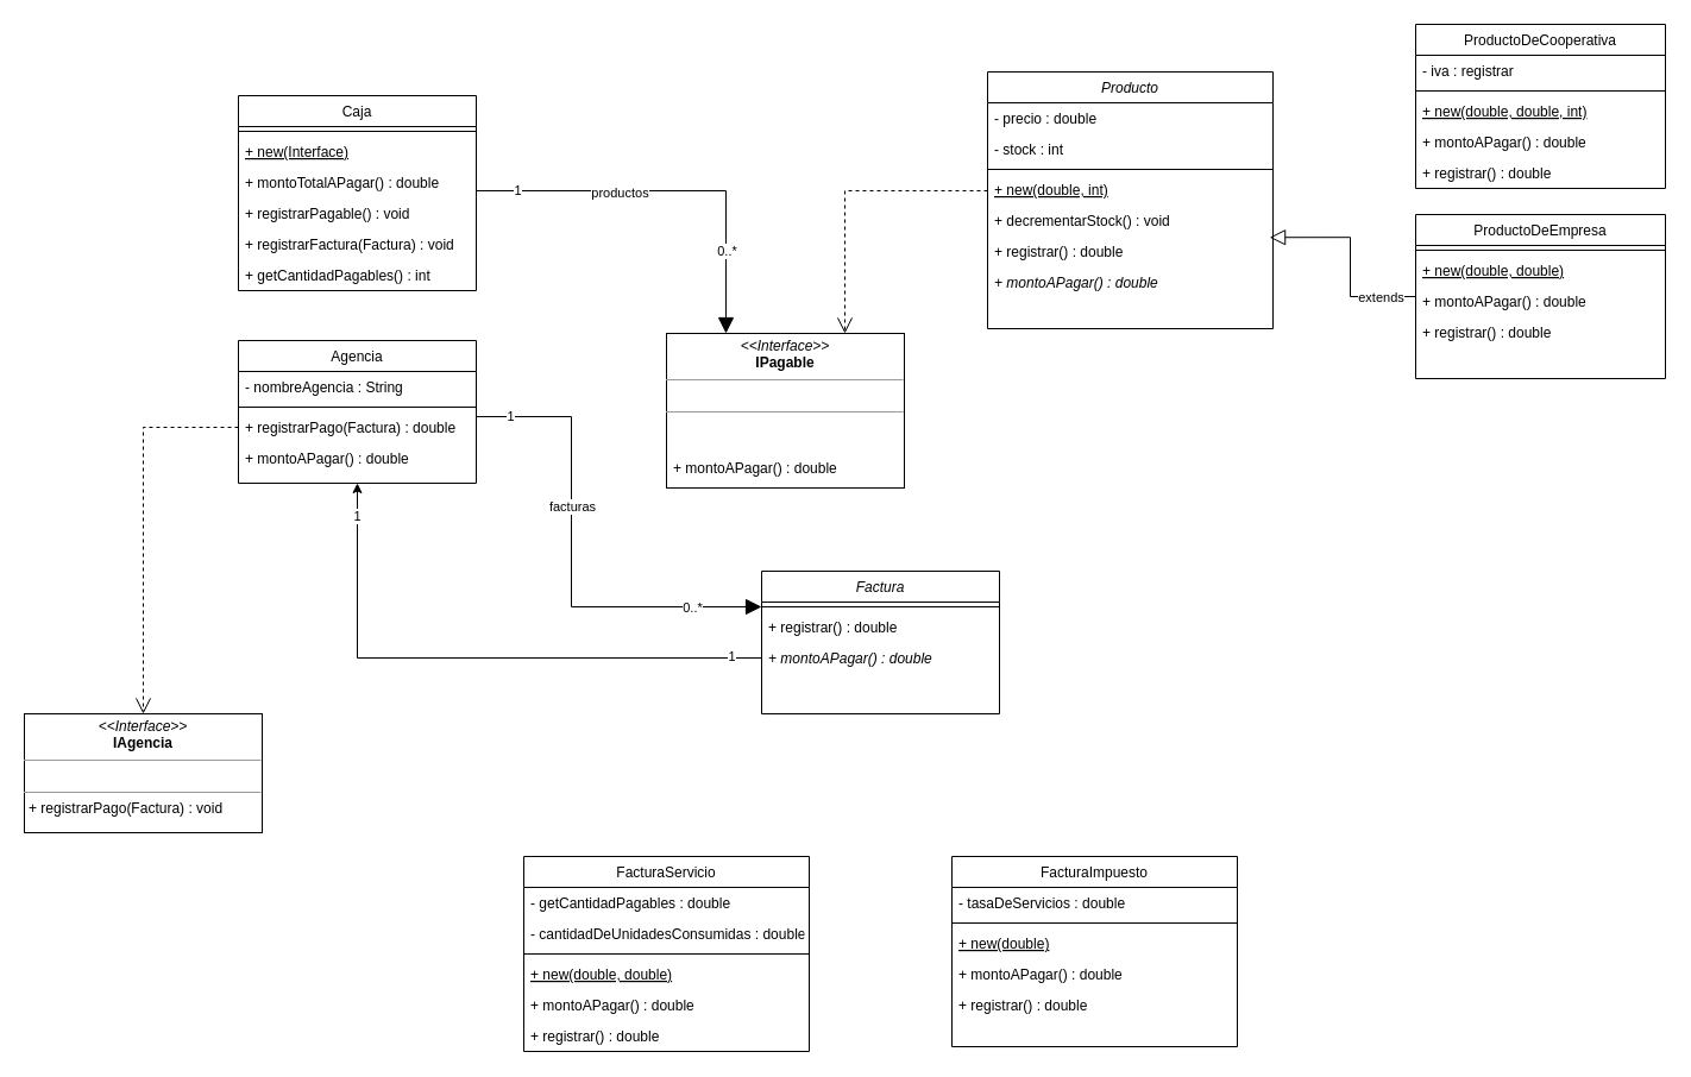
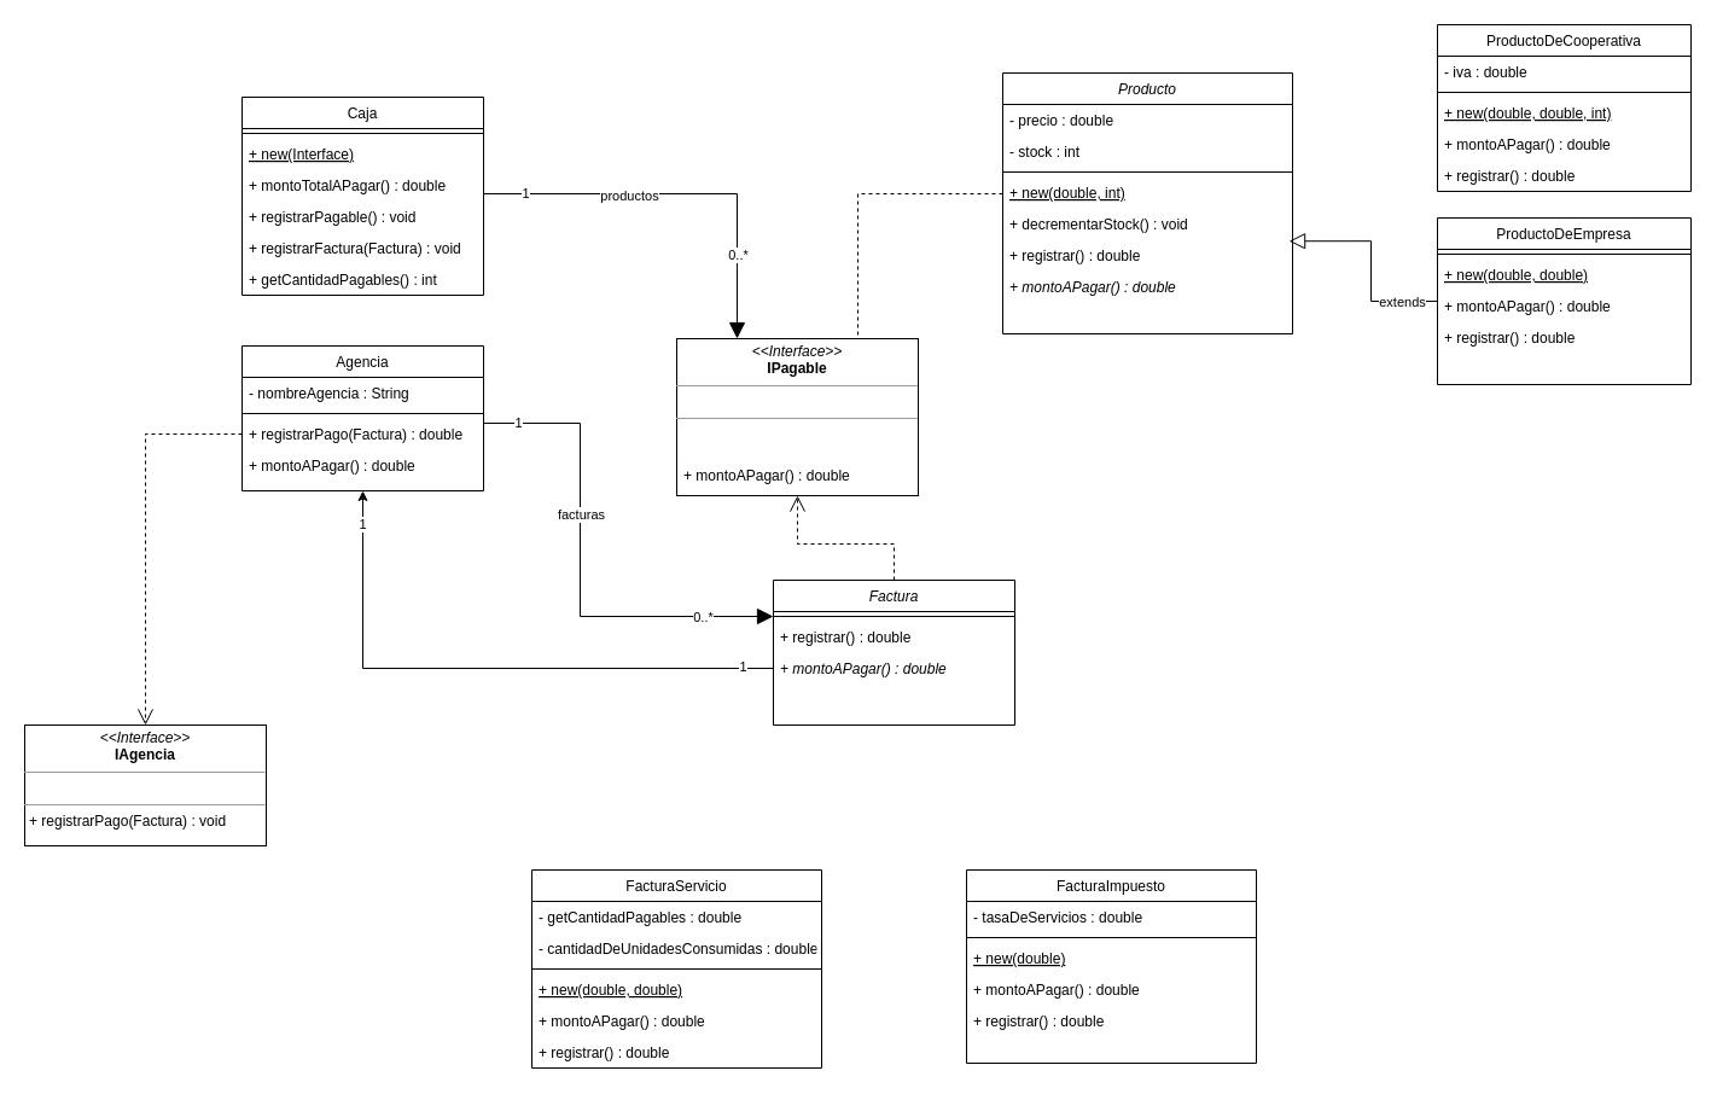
  <mxCell id="0" />
  <mxCell id="1" parent="0" />
  <mxCell id="2" value="Caja" style="swimlane;fontStyle=0;align=center;verticalAlign=top;childLayout=stackLayout;horizontal=1;startSize=26;horizontalStack=0;resizeParent=1;resizeLast=0;collapsible=1;marginBottom=0;rounded=0;shadow=0;strokeWidth=1;" parent="1" vertex="1"><mxGeometry x="200" y="80" width="200" height="164" as="geometry"><mxRectangle x="230" y="140" width="160" height="26" as="alternateBounds" /></mxGeometry></mxCell>
  <mxCell id="3" value="" style="line;html=1;strokeWidth=1;align=left;verticalAlign=middle;spacingTop=-1;spacingLeft=3;spacingRight=3;rotatable=0;labelPosition=right;points=[];portConstraint=eastwest;" parent="2" vertex="1"><mxGeometry y="26" width="200" height="8" as="geometry" /></mxCell>
  <mxCell id="4" value="+ new(Interface)" style="text;align=left;verticalAlign=top;spacingLeft=4;spacingRight=4;overflow=hidden;rotatable=0;points=[[0,0.5],[1,0.5]];portConstraint=eastwest;fontStyle=4" parent="2" vertex="1"><mxGeometry y="34" width="200" height="26" as="geometry" /></mxCell>
  <mxCell id="5" value="+ montoTotalAPagar() : double&#10;" style="text;align=left;verticalAlign=top;spacingLeft=4;spacingRight=4;overflow=hidden;rotatable=0;points=[[0,0.5],[1,0.5]];portConstraint=eastwest;" parent="2" vertex="1"><mxGeometry y="60" width="200" height="26" as="geometry" /></mxCell>
  <mxCell id="6" value="+ registrarPagable() : void&#10;&#10;" style="text;align=left;verticalAlign=top;spacingLeft=4;spacingRight=4;overflow=hidden;rotatable=0;points=[[0,0.5],[1,0.5]];portConstraint=eastwest;" parent="2" vertex="1"><mxGeometry y="86" width="200" height="26" as="geometry" /></mxCell>
  <mxCell id="7" value="+ registrarFactura(Factura) : void&#10;&#10;" style="text;align=left;verticalAlign=top;spacingLeft=4;spacingRight=4;overflow=hidden;rotatable=0;points=[[0,0.5],[1,0.5]];portConstraint=eastwest;" parent="2" vertex="1"><mxGeometry y="112" width="200" height="26" as="geometry" /></mxCell>
  <mxCell id="8" value="+ getCantidadPagables() : int&#10;&#10;" style="text;align=left;verticalAlign=top;spacingLeft=4;spacingRight=4;overflow=hidden;rotatable=0;points=[[0,0.5],[1,0.5]];portConstraint=eastwest;" vertex="1" parent="2"><mxGeometry y="138" width="200" height="26" as="geometry" /></mxCell>
  <mxCell id="9" value="Producto" style="swimlane;fontStyle=2;align=center;verticalAlign=top;childLayout=stackLayout;horizontal=1;startSize=26;horizontalStack=0;resizeParent=1;resizeLast=0;collapsible=1;marginBottom=0;rounded=0;shadow=0;strokeWidth=1;" parent="1" vertex="1"><mxGeometry x="830" y="60" width="240" height="216" as="geometry"><mxRectangle x="230" y="140" width="160" height="26" as="alternateBounds" /></mxGeometry></mxCell>
  <mxCell id="10" value="- precio : double" style="text;align=left;verticalAlign=top;spacingLeft=4;spacingRight=4;overflow=hidden;rotatable=0;points=[[0,0.5],[1,0.5]];portConstraint=eastwest;" parent="9" vertex="1"><mxGeometry y="26" width="240" height="26" as="geometry" /></mxCell>
  <mxCell id="11" value="- stock : int" style="text;align=left;verticalAlign=top;spacingLeft=4;spacingRight=4;overflow=hidden;rotatable=0;points=[[0,0.5],[1,0.5]];portConstraint=eastwest;rounded=0;shadow=0;html=0;" parent="9" vertex="1"><mxGeometry y="52" width="240" height="26" as="geometry" /></mxCell>
  <mxCell id="12" value="" style="line;html=1;strokeWidth=1;align=left;verticalAlign=middle;spacingTop=-1;spacingLeft=3;spacingRight=3;rotatable=0;labelPosition=right;points=[];portConstraint=eastwest;" parent="9" vertex="1"><mxGeometry y="78" width="240" height="8" as="geometry" /></mxCell>
  <mxCell id="13" value="+ new(double, int)" style="text;align=left;verticalAlign=top;spacingLeft=4;spacingRight=4;overflow=hidden;rotatable=0;points=[[0,0.5],[1,0.5]];portConstraint=eastwest;fontStyle=4" parent="9" vertex="1"><mxGeometry y="86" width="240" height="26" as="geometry" /></mxCell>
  <mxCell id="14" value="+ decrementarStock() : void" style="text;align=left;verticalAlign=top;spacingLeft=4;spacingRight=4;overflow=hidden;rotatable=0;points=[[0,0.5],[1,0.5]];portConstraint=eastwest;" parent="9" vertex="1"><mxGeometry y="112" width="240" height="26" as="geometry" /></mxCell>
  <mxCell id="15" value="+ registrar() : double" style="text;align=left;verticalAlign=top;spacingLeft=4;spacingRight=4;overflow=hidden;rotatable=0;points=[[0,0.5],[1,0.5]];portConstraint=eastwest;" parent="9" vertex="1"><mxGeometry y="138" width="240" height="26" as="geometry" /></mxCell>
  <mxCell id="16" value="+ montoAPagar() : double" style="text;align=left;verticalAlign=top;spacingLeft=4;spacingRight=4;overflow=hidden;rotatable=0;points=[[0,0.5],[1,0.5]];portConstraint=eastwest;fontStyle=2" parent="9" vertex="1"><mxGeometry y="164" width="240" height="26" as="geometry" /></mxCell>
  <mxCell id="17" value="ProductoDeCooperativa" style="swimlane;fontStyle=0;align=center;verticalAlign=top;childLayout=stackLayout;horizontal=1;startSize=26;horizontalStack=0;resizeParent=1;resizeLast=0;collapsible=1;marginBottom=0;rounded=0;shadow=0;strokeWidth=1;" parent="1" vertex="1"><mxGeometry x="1190" y="20" width="210" height="138" as="geometry"><mxRectangle x="230" y="140" width="160" height="26" as="alternateBounds" /></mxGeometry></mxCell>
- <mxCell id="18" value="- iva : registrar" style="text;align=left;verticalAlign=top;spacingLeft=4;spacingRight=4;overflow=hidden;rotatable=0;points=[[0,0.5],[1,0.5]];portConstraint=eastwest;" parent="17" vertex="1"><mxGeometry y="26" width="210" height="26" as="geometry" /></mxCell>
+ <mxCell id="18" value="- iva : double" style="text;align=left;verticalAlign=top;spacingLeft=4;spacingRight=4;overflow=hidden;rotatable=0;points=[[0,0.5],[1,0.5]];portConstraint=eastwest;" parent="17" vertex="1"><mxGeometry y="26" width="210" height="26" as="geometry" /></mxCell>
  <mxCell id="19" value="" style="line;html=1;strokeWidth=1;align=left;verticalAlign=middle;spacingTop=-1;spacingLeft=3;spacingRight=3;rotatable=0;labelPosition=right;points=[];portConstraint=eastwest;" parent="17" vertex="1"><mxGeometry y="52" width="210" height="8" as="geometry" /></mxCell>
  <mxCell id="20" value="+ new(double, double, int)" style="text;align=left;verticalAlign=top;spacingLeft=4;spacingRight=4;overflow=hidden;rotatable=0;points=[[0,0.5],[1,0.5]];portConstraint=eastwest;fontStyle=4" parent="17" vertex="1"><mxGeometry y="60" width="210" height="26" as="geometry" /></mxCell>
  <mxCell id="21" value="+ montoAPagar() : double" style="text;align=left;verticalAlign=top;spacingLeft=4;spacingRight=4;overflow=hidden;rotatable=0;points=[[0,0.5],[1,0.5]];portConstraint=eastwest;" parent="17" vertex="1"><mxGeometry y="86" width="210" height="26" as="geometry" /></mxCell>
  <mxCell id="22" value="+ registrar() : double" style="text;align=left;verticalAlign=top;spacingLeft=4;spacingRight=4;overflow=hidden;rotatable=0;points=[[0,0.5],[1,0.5]];portConstraint=eastwest;" parent="17" vertex="1"><mxGeometry y="112" width="210" height="26" as="geometry" /></mxCell>
  <mxCell id="23" value="FacturaServicio" style="swimlane;fontStyle=0;align=center;verticalAlign=top;childLayout=stackLayout;horizontal=1;startSize=26;horizontalStack=0;resizeParent=1;resizeLast=0;collapsible=1;marginBottom=0;rounded=0;shadow=0;strokeWidth=1;" parent="1" vertex="1"><mxGeometry x="440" y="720" width="240" height="164" as="geometry"><mxRectangle x="230" y="140" width="160" height="26" as="alternateBounds" /></mxGeometry></mxCell>
  <mxCell id="24" value="- getCantidadPagables : double&#10;" style="text;align=left;verticalAlign=top;spacingLeft=4;spacingRight=4;overflow=hidden;rotatable=0;points=[[0,0.5],[1,0.5]];portConstraint=eastwest;" parent="23" vertex="1"><mxGeometry y="26" width="240" height="26" as="geometry" /></mxCell>
  <mxCell id="25" value="- cantidadDeUnidadesConsumidas : double&#10;" style="text;align=left;verticalAlign=top;spacingLeft=4;spacingRight=4;overflow=hidden;rotatable=0;points=[[0,0.5],[1,0.5]];portConstraint=eastwest;" parent="23" vertex="1"><mxGeometry y="52" width="240" height="26" as="geometry" /></mxCell>
  <mxCell id="26" value="" style="line;html=1;strokeWidth=1;align=left;verticalAlign=middle;spacingTop=-1;spacingLeft=3;spacingRight=3;rotatable=0;labelPosition=right;points=[];portConstraint=eastwest;" parent="23" vertex="1"><mxGeometry y="78" width="240" height="8" as="geometry" /></mxCell>
  <mxCell id="27" value="+ new(double, double)" style="text;align=left;verticalAlign=top;spacingLeft=4;spacingRight=4;overflow=hidden;rotatable=0;points=[[0,0.5],[1,0.5]];portConstraint=eastwest;fontStyle=4" parent="23" vertex="1"><mxGeometry y="86" width="240" height="26" as="geometry" /></mxCell>
  <mxCell id="28" value="+ montoAPagar() : double&#10;" style="text;align=left;verticalAlign=top;spacingLeft=4;spacingRight=4;overflow=hidden;rotatable=0;points=[[0,0.5],[1,0.5]];portConstraint=eastwest;" parent="23" vertex="1"><mxGeometry y="112" width="240" height="26" as="geometry" /></mxCell>
  <mxCell id="29" value="+ registrar() : double" style="text;align=left;verticalAlign=top;spacingLeft=4;spacingRight=4;overflow=hidden;rotatable=0;points=[[0,0.5],[1,0.5]];portConstraint=eastwest;" parent="23" vertex="1"><mxGeometry y="138" width="240" height="26" as="geometry" /></mxCell>
  <mxCell id="30" value="FacturaImpuesto" style="swimlane;fontStyle=0;align=center;verticalAlign=top;childLayout=stackLayout;horizontal=1;startSize=26;horizontalStack=0;resizeParent=1;resizeLast=0;collapsible=1;marginBottom=0;rounded=0;shadow=0;strokeWidth=1;" parent="1" vertex="1"><mxGeometry x="800" y="720" width="240" height="160" as="geometry"><mxRectangle x="505" y="840" width="160" height="26" as="alternateBounds" /></mxGeometry></mxCell>
  <mxCell id="31" value="- tasaDeServicios : double&#10;" style="text;align=left;verticalAlign=top;spacingLeft=4;spacingRight=4;overflow=hidden;rotatable=0;points=[[0,0.5],[1,0.5]];portConstraint=eastwest;" parent="30" vertex="1"><mxGeometry y="26" width="240" height="26" as="geometry" /></mxCell>
  <mxCell id="32" value="" style="line;html=1;strokeWidth=1;align=left;verticalAlign=middle;spacingTop=-1;spacingLeft=3;spacingRight=3;rotatable=0;labelPosition=right;points=[];portConstraint=eastwest;" parent="30" vertex="1"><mxGeometry y="52" width="240" height="8" as="geometry" /></mxCell>
  <mxCell id="33" value="+ new(double)" style="text;align=left;verticalAlign=top;spacingLeft=4;spacingRight=4;overflow=hidden;rotatable=0;points=[[0,0.5],[1,0.5]];portConstraint=eastwest;fontStyle=4" parent="30" vertex="1"><mxGeometry y="60" width="240" height="26" as="geometry" /></mxCell>
  <mxCell id="34" value="+ montoAPagar() : double&#10;" style="text;align=left;verticalAlign=top;spacingLeft=4;spacingRight=4;overflow=hidden;rotatable=0;points=[[0,0.5],[1,0.5]];portConstraint=eastwest;" parent="30" vertex="1"><mxGeometry y="86" width="240" height="26" as="geometry" /></mxCell>
  <mxCell id="35" value="+ registrar() : double" style="text;align=left;verticalAlign=top;spacingLeft=4;spacingRight=4;overflow=hidden;rotatable=0;points=[[0,0.5],[1,0.5]];portConstraint=eastwest;" parent="30" vertex="1"><mxGeometry y="112" width="240" height="26" as="geometry" /></mxCell>
  <mxCell id="36" value="&lt;p style=&quot;margin: 0px ; margin-top: 4px ; text-align: center&quot;&gt;&lt;i&gt;&amp;lt;&amp;lt;Interface&amp;gt;&amp;gt;&lt;/i&gt;&lt;br&gt;&lt;b&gt;IPagable&lt;/b&gt;&lt;/p&gt;&lt;hr size=&quot;1&quot;&gt;&lt;p style=&quot;margin: 0px ; margin-left: 4px&quot;&gt;&lt;br&gt;&lt;/p&gt;&lt;hr size=&quot;1&quot;&gt;&lt;p style=&quot;margin: 0px ; margin-left: 4px&quot;&gt;&lt;br&gt;&lt;/p&gt;&lt;p style=&quot;margin: 0px ; margin-left: 4px&quot;&gt;&lt;br&gt;&lt;/p&gt;" style="verticalAlign=top;align=left;overflow=fill;fontSize=12;fontFamily=Helvetica;html=1;" parent="1" vertex="1"><mxGeometry x="560" y="280" width="200" height="130" as="geometry" /></mxCell>
- <mxCell id="37" style="edgeStyle=orthogonalEdgeStyle;rounded=0;orthogonalLoop=1;jettySize=auto;html=1;entryX=0.75;entryY=0;entryDx=0;entryDy=0;dashed=1;fontSize=10;endArrow=open;endFill=0;strokeWidth=1;endSize=11;" parent="1" source="13" target="36" edge="1"><mxGeometry relative="1" as="geometry"><Array as="points"><mxPoint x="710" y="160" /></Array></mxGeometry></mxCell>
+ <mxCell id="37" style="edgeStyle=orthogonalEdgeStyle;rounded=0;orthogonalLoop=1;jettySize=auto;html=1;entryX=0.75;entryY=0;entryDx=0;entryDy=0;dashed=1;fontSize=10;endArrow=none;endFill=0;strokeWidth=1;endSize=11;" parent="1" source="13" target="36" edge="1"><mxGeometry relative="1" as="geometry"><Array as="points"><mxPoint x="710" y="160" /></Array></mxGeometry></mxCell>
+ <mxCell id="38" style="edgeStyle=orthogonalEdgeStyle;rounded=0;orthogonalLoop=1;jettySize=auto;html=1;entryX=0.5;entryY=1;entryDx=0;entryDy=0;dashed=1;fontSize=10;endArrow=open;endFill=0;endSize=11;strokeWidth=1;" parent="1" source="39" target="36" edge="1"><mxGeometry relative="1" as="geometry" /></mxCell>
  <mxCell id="39" value="Factura" style="swimlane;fontStyle=2;align=center;verticalAlign=top;childLayout=stackLayout;horizontal=1;startSize=26;horizontalStack=0;resizeParent=1;resizeLast=0;collapsible=1;marginBottom=0;rounded=0;shadow=0;strokeWidth=1;" parent="1" vertex="1"><mxGeometry x="640" y="480" width="200" height="120" as="geometry"><mxRectangle x="230" y="140" width="160" height="26" as="alternateBounds" /></mxGeometry></mxCell>
  <mxCell id="40" value="" style="line;html=1;strokeWidth=1;align=left;verticalAlign=middle;spacingTop=-1;spacingLeft=3;spacingRight=3;rotatable=0;labelPosition=right;points=[];portConstraint=eastwest;" parent="39" vertex="1"><mxGeometry y="26" width="200" height="8" as="geometry" /></mxCell>
  <mxCell id="41" value="+ registrar() : double" style="text;align=left;verticalAlign=top;spacingLeft=4;spacingRight=4;overflow=hidden;rotatable=0;points=[[0,0.5],[1,0.5]];portConstraint=eastwest;" parent="39" vertex="1"><mxGeometry y="34" width="200" height="26" as="geometry" /></mxCell>
  <mxCell id="42" value="+ montoAPagar() : double" style="text;align=left;verticalAlign=top;spacingLeft=4;spacingRight=4;overflow=hidden;rotatable=0;points=[[0,0.5],[1,0.5]];portConstraint=eastwest;fontStyle=2" parent="39" vertex="1"><mxGeometry y="60" width="200" height="26" as="geometry" /></mxCell>
  <mxCell id="43" value="&lt;p style=&quot;margin: 0px ; margin-top: 4px ; text-align: center&quot;&gt;&lt;i&gt;&amp;lt;&amp;lt;Interface&amp;gt;&amp;gt;&lt;/i&gt;&lt;br&gt;&lt;b&gt;IAgencia&lt;/b&gt;&lt;/p&gt;&lt;hr size=&quot;1&quot;&gt;&lt;p style=&quot;margin: 0px ; margin-left: 4px&quot;&gt;&lt;br&gt;&lt;/p&gt;&lt;hr size=&quot;1&quot;&gt;&lt;p style=&quot;margin: 0px ; margin-left: 4px&quot;&gt;+ registrarPago(Factura) : void&lt;br&gt;&lt;/p&gt;&lt;p style=&quot;margin: 0px ; margin-left: 4px&quot;&gt;&lt;br&gt;&lt;/p&gt;" style="verticalAlign=top;align=left;overflow=fill;fontSize=12;fontFamily=Helvetica;html=1;" parent="1" vertex="1"><mxGeometry x="20" y="600" width="200" height="100" as="geometry" /></mxCell>
  <mxCell id="44" style="edgeStyle=orthogonalEdgeStyle;rounded=0;orthogonalLoop=1;jettySize=auto;html=1;entryX=0.25;entryY=0;entryDx=0;entryDy=0;fontSize=10;endArrow=block;endFill=1;endSize=11;strokeWidth=1;" parent="1" source="5" target="36" edge="1"><mxGeometry relative="1" as="geometry"><Array as="points"><mxPoint x="610" y="160" /></Array></mxGeometry></mxCell>
  <mxCell id="45" value="productos" style="edgeLabel;html=1;align=center;verticalAlign=middle;resizable=0;points=[];fontSize=11;" parent="44" vertex="1" connectable="0"><mxGeometry x="0.006" y="-1" relative="1" as="geometry"><mxPoint x="-46" as="offset" /></mxGeometry></mxCell>
  <mxCell id="46" value="1" style="edgeLabel;html=1;align=center;verticalAlign=middle;resizable=0;points=[];fontSize=11;" parent="44" vertex="1" connectable="0"><mxGeometry x="-0.796" y="1" relative="1" as="geometry"><mxPoint as="offset" /></mxGeometry></mxCell>
  <mxCell id="47" value="0..*" style="edgeLabel;html=1;align=center;verticalAlign=middle;resizable=0;points=[];fontSize=11;" parent="44" vertex="1" connectable="0"><mxGeometry x="0.576" relative="1" as="geometry"><mxPoint as="offset" /></mxGeometry></mxCell>
  <mxCell id="48" value="+ montoAPagar() : double&#10;&#10;" style="text;align=left;verticalAlign=top;spacingLeft=4;spacingRight=4;overflow=hidden;rotatable=0;points=[[0,0.5],[1,0.5]];portConstraint=eastwest;" parent="1" vertex="1"><mxGeometry x="560" y="380" width="200" height="26" as="geometry" /></mxCell>
  <mxCell id="49" style="edgeStyle=orthogonalEdgeStyle;rounded=0;orthogonalLoop=1;jettySize=auto;html=1;entryX=0;entryY=0.25;entryDx=0;entryDy=0;endArrow=block;endFill=1;endSize=11;" parent="1" source="53" target="39" edge="1"><mxGeometry relative="1" as="geometry"><Array as="points"><mxPoint x="480" y="350" /><mxPoint x="480" y="510" /></Array></mxGeometry></mxCell>
  <mxCell id="50" value="1" style="edgeLabel;html=1;align=center;verticalAlign=middle;resizable=0;points=[];" parent="49" vertex="1" connectable="0"><mxGeometry x="-0.807" y="1" relative="1" as="geometry"><mxPoint x="-11" as="offset" /></mxGeometry></mxCell>
  <mxCell id="51" value="facturas" style="edgeLabel;html=1;align=center;verticalAlign=middle;resizable=0;points=[];" parent="49" vertex="1" connectable="0"><mxGeometry x="-0.136" y="-3" relative="1" as="geometry"><mxPoint x="3" y="-18" as="offset" /></mxGeometry></mxCell>
  <mxCell id="52" value="0..*" style="edgeLabel;html=1;align=center;verticalAlign=middle;resizable=0;points=[];" parent="49" vertex="1" connectable="0"><mxGeometry x="0.706" relative="1" as="geometry"><mxPoint as="offset" /></mxGeometry></mxCell>
  <mxCell id="53" value="Agencia" style="swimlane;fontStyle=0;align=center;verticalAlign=top;childLayout=stackLayout;horizontal=1;startSize=26;horizontalStack=0;resizeParent=1;resizeLast=0;collapsible=1;marginBottom=0;rounded=0;shadow=0;strokeWidth=1;" parent="1" vertex="1"><mxGeometry x="200" y="286" width="200" height="120" as="geometry"><mxRectangle x="230" y="140" width="160" height="26" as="alternateBounds" /></mxGeometry></mxCell>
  <mxCell id="54" value="- nombreAgencia : String" style="text;align=left;verticalAlign=top;spacingLeft=4;spacingRight=4;overflow=hidden;rotatable=0;points=[[0,0.5],[1,0.5]];portConstraint=eastwest;" parent="53" vertex="1"><mxGeometry y="26" width="200" height="26" as="geometry" /></mxCell>
  <mxCell id="55" value="" style="line;html=1;strokeWidth=1;align=left;verticalAlign=middle;spacingTop=-1;spacingLeft=3;spacingRight=3;rotatable=0;labelPosition=right;points=[];portConstraint=eastwest;" parent="53" vertex="1"><mxGeometry y="52" width="200" height="8" as="geometry" /></mxCell>
  <mxCell id="56" value="+ registrarPago(Factura) : double" style="text;align=left;verticalAlign=top;spacingLeft=4;spacingRight=4;overflow=hidden;rotatable=0;points=[[0,0.5],[1,0.5]];portConstraint=eastwest;" parent="53" vertex="1"><mxGeometry y="60" width="200" height="26" as="geometry" /></mxCell>
  <mxCell id="57" value="+ montoAPagar() : double" style="text;align=left;verticalAlign=top;spacingLeft=4;spacingRight=4;overflow=hidden;rotatable=0;points=[[0,0.5],[1,0.5]];portConstraint=eastwest;" parent="53" vertex="1"><mxGeometry y="86" width="200" height="26" as="geometry" /></mxCell>
  <mxCell id="58" style="edgeStyle=orthogonalEdgeStyle;rounded=0;orthogonalLoop=1;jettySize=auto;html=1;endArrow=block;endFill=0;endSize=11;entryX=0.988;entryY=0.047;entryDx=0;entryDy=0;entryPerimeter=0;" parent="1" source="60" target="15" edge="1"><mxGeometry relative="1" as="geometry" /></mxCell>
  <mxCell id="59" value="extends" style="edgeLabel;html=1;align=center;verticalAlign=middle;resizable=0;points=[];fontSize=11;" parent="58" vertex="1" connectable="0"><mxGeometry x="-0.537" y="-1" relative="1" as="geometry"><mxPoint x="10" y="1" as="offset" /></mxGeometry></mxCell>
  <mxCell id="60" value="ProductoDeEmpresa" style="swimlane;fontStyle=0;align=center;verticalAlign=top;childLayout=stackLayout;horizontal=1;startSize=26;horizontalStack=0;resizeParent=1;resizeLast=0;collapsible=1;marginBottom=0;rounded=0;shadow=0;strokeWidth=1;" parent="1" vertex="1"><mxGeometry x="1190" y="180" width="210" height="138" as="geometry"><mxRectangle x="230" y="140" width="160" height="26" as="alternateBounds" /></mxGeometry></mxCell>
  <mxCell id="61" value="" style="line;html=1;strokeWidth=1;align=left;verticalAlign=middle;spacingTop=-1;spacingLeft=3;spacingRight=3;rotatable=0;labelPosition=right;points=[];portConstraint=eastwest;" parent="60" vertex="1"><mxGeometry y="26" width="210" height="8" as="geometry" /></mxCell>
  <mxCell id="62" value="+ new(double, double)" style="text;align=left;verticalAlign=top;spacingLeft=4;spacingRight=4;overflow=hidden;rotatable=0;points=[[0,0.5],[1,0.5]];portConstraint=eastwest;fontStyle=4" parent="60" vertex="1"><mxGeometry y="34" width="210" height="26" as="geometry" /></mxCell>
  <mxCell id="63" value="+ montoAPagar() : double" style="text;align=left;verticalAlign=top;spacingLeft=4;spacingRight=4;overflow=hidden;rotatable=0;points=[[0,0.5],[1,0.5]];portConstraint=eastwest;" parent="60" vertex="1"><mxGeometry y="60" width="210" height="26" as="geometry" /></mxCell>
  <mxCell id="64" value="+ registrar() : double" style="text;align=left;verticalAlign=top;spacingLeft=4;spacingRight=4;overflow=hidden;rotatable=0;points=[[0,0.5],[1,0.5]];portConstraint=eastwest;" parent="60" vertex="1"><mxGeometry y="86" width="210" height="26" as="geometry" /></mxCell>
  <mxCell id="65" style="edgeStyle=orthogonalEdgeStyle;rounded=0;orthogonalLoop=1;jettySize=auto;html=1;entryX=0.5;entryY=1;entryDx=0;entryDy=0;" edge="1" parent="1" source="42" target="53"><mxGeometry relative="1" as="geometry" /></mxCell>
  <mxCell id="66" value="1" style="edgeLabel;html=1;align=center;verticalAlign=middle;resizable=0;points=[];" vertex="1" connectable="0" parent="65"><mxGeometry x="-0.892" y="-2" relative="1" as="geometry"><mxPoint as="offset" /></mxGeometry></mxCell>
  <mxCell id="67" value="1" style="edgeLabel;html=1;align=center;verticalAlign=middle;resizable=0;points=[];" vertex="1" connectable="0" parent="65"><mxGeometry x="0.89" y="1" relative="1" as="geometry"><mxPoint as="offset" /></mxGeometry></mxCell>
  <mxCell id="68" style="edgeStyle=orthogonalEdgeStyle;rounded=0;orthogonalLoop=1;jettySize=auto;html=1;entryX=0.5;entryY=0;entryDx=0;entryDy=0;dashed=1;endArrow=open;endFill=0;endSize=11;strokeWidth=1;" edge="1" parent="1" source="56" target="43"><mxGeometry relative="1" as="geometry" /></mxCell>
